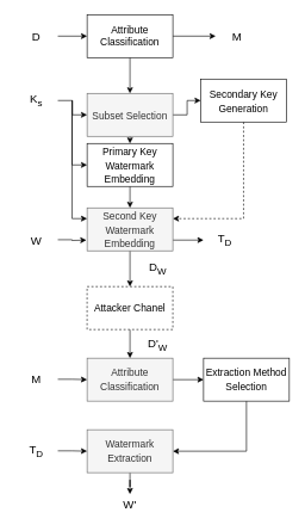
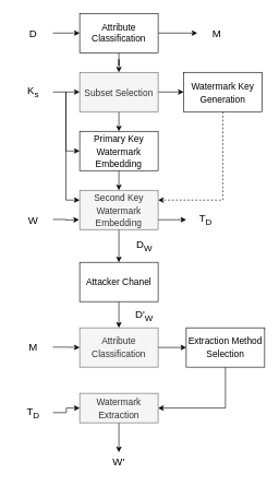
  <mxCell id="0" />
  <mxCell id="1" parent="0" />
  <mxCell id="2" style="edgeStyle=orthogonalEdgeStyle;rounded=0;orthogonalLoop=1;jettySize=auto;html=1;fontSize=16;movable=1;resizable=1;rotatable=1;deletable=1;editable=1;connectable=1;exitX=1;exitY=0.5;exitDx=0;exitDy=0;" parent="1" source="4" target="7" edge="1"><mxGeometry relative="1" as="geometry" /></mxCell>
  <mxCell id="3" style="edgeStyle=orthogonalEdgeStyle;rounded=0;orthogonalLoop=1;jettySize=auto;html=1;fontSize=14;movable=1;resizable=1;rotatable=1;deletable=1;editable=1;connectable=1;exitX=0.5;exitY=1;exitDx=0;exitDy=0;" parent="1" source="4" target="10" edge="1"><mxGeometry relative="1" as="geometry" /></mxCell>
  <mxCell id="4" value="&lt;font style=&quot;font-size: 14px;&quot;&gt;Attribute&lt;br&gt;Classification&lt;/font&gt;" style="rounded=0;whiteSpace=wrap;html=1;movable=1;resizable=1;rotatable=1;deletable=1;editable=1;connectable=1;direction=east;" parent="1" vertex="1"><mxGeometry x="121" y="20" width="120" height="60" as="geometry" /></mxCell>
  <mxCell id="5" style="edgeStyle=orthogonalEdgeStyle;rounded=0;orthogonalLoop=1;jettySize=auto;html=1;exitX=1;exitY=0.5;exitDx=0;exitDy=0;entryX=0;entryY=0.5;entryDx=0;entryDy=0;fontSize=16;movable=1;resizable=1;rotatable=1;deletable=1;editable=1;connectable=1;" parent="1" source="6" target="4" edge="1"><mxGeometry relative="1" as="geometry" /></mxCell>
  <mxCell id="6" value="&lt;font style=&quot;font-size: 16px;&quot;&gt;D&lt;/font&gt;" style="text;html=1;strokeColor=none;fillColor=none;align=center;verticalAlign=middle;whiteSpace=wrap;rounded=0;movable=1;resizable=1;rotatable=1;deletable=1;editable=1;connectable=1;direction=east;" parent="1" vertex="1"><mxGeometry x="20" y="35" width="60" height="30" as="geometry" /></mxCell>
  <mxCell id="7" value="&lt;font style=&quot;font-size: 16px;&quot;&gt;M&lt;/font&gt;" style="text;html=1;strokeColor=none;fillColor=none;align=center;verticalAlign=middle;whiteSpace=wrap;rounded=0;movable=1;resizable=1;rotatable=1;deletable=1;editable=1;connectable=1;direction=east;" parent="1" vertex="1"><mxGeometry x="301" y="35" width="60" height="30" as="geometry" /></mxCell>
  <mxCell id="8" style="edgeStyle=orthogonalEdgeStyle;rounded=0;orthogonalLoop=1;jettySize=auto;html=1;exitX=0.5;exitY=1;exitDx=0;exitDy=0;entryX=0.5;entryY=0;entryDx=0;entryDy=0;fontSize=16;movable=1;resizable=1;rotatable=1;deletable=1;editable=1;connectable=1;" parent="1" source="10" target="16" edge="1"><mxGeometry relative="1" as="geometry" /></mxCell>
  <mxCell id="9" style="edgeStyle=orthogonalEdgeStyle;rounded=0;orthogonalLoop=1;jettySize=auto;html=1;exitX=1;exitY=0.5;exitDx=0;exitDy=0;entryX=0;entryY=0.5;entryDx=0;entryDy=0;fontSize=16;movable=1;resizable=1;rotatable=1;deletable=1;editable=1;connectable=1;" parent="1" source="10" target="14" edge="1"><mxGeometry relative="1" as="geometry" /></mxCell>
- <mxCell id="10" value="&lt;font style=&quot;font-size: 14px;&quot;&gt;Subset Selection&lt;/font&gt;" style="rounded=0;whiteSpace=wrap;html=1;fontSize=16;fillColor=#f5f5f5;fontColor=#333333;strokeColor=#666666;movable=1;resizable=1;rotatable=1;deletable=1;editable=1;connectable=1;direction=east;" parent="1" vertex="1"><mxGeometry x="121" y="130" width="120" height="60" as="geometry" /></mxCell>
+ <mxCell id="10" value="&lt;font style=&quot;font-size: 14px;&quot;&gt;Subset Selection&lt;/font&gt;" style="rounded=0;whiteSpace=wrap;html=1;fontSize=16;fillColor=#f5f5f5;fontColor=#333333;strokeColor=#666666;movable=1;resizable=1;rotatable=1;deletable=1;editable=1;connectable=1;direction=east;" parent="1" vertex="1"><mxGeometry x="121" y="110" width="120" height="60" as="geometry" /></mxCell>
  <mxCell id="11" style="edgeStyle=orthogonalEdgeStyle;rounded=0;orthogonalLoop=1;jettySize=auto;html=1;exitX=1;exitY=0.5;exitDx=0;exitDy=0;entryX=0;entryY=0.5;entryDx=0;entryDy=0;fontSize=14;movable=1;resizable=1;rotatable=1;deletable=1;editable=1;connectable=1;" parent="1" source="12" target="10" edge="1"><mxGeometry relative="1" as="geometry" /></mxCell>
  <mxCell id="12" value="&lt;font style=&quot;font-size: 16px;&quot;&gt;K&lt;sub style=&quot;border-color: var(--border-color);&quot;&gt;s&lt;/sub&gt;&lt;/font&gt;" style="text;html=1;strokeColor=none;fillColor=none;align=center;verticalAlign=middle;whiteSpace=wrap;rounded=0;movable=1;resizable=1;rotatable=1;deletable=1;editable=1;connectable=1;direction=east;" parent="1" vertex="1"><mxGeometry x="20" y="125" width="60" height="30" as="geometry" /></mxCell>
  <mxCell id="13" style="edgeStyle=orthogonalEdgeStyle;rounded=0;orthogonalLoop=1;jettySize=auto;html=1;exitX=0.5;exitY=1;exitDx=0;exitDy=0;entryX=1;entryY=0.25;entryDx=0;entryDy=0;fontSize=16;movable=1;resizable=1;rotatable=1;deletable=1;editable=1;connectable=1;dashed=1;" parent="1" source="14" target="19" edge="1"><mxGeometry relative="1" as="geometry" /></mxCell>
- <mxCell id="14" value="&lt;span style=&quot;font-size: 14px;&quot;&gt;Secondary Key Generation&lt;/span&gt;" style="rounded=0;whiteSpace=wrap;html=1;fontSize=16;movable=1;resizable=1;rotatable=1;deletable=1;editable=1;connectable=1;direction=east;" parent="1" vertex="1"><mxGeometry x="280" y="110" width="120" height="60" as="geometry" /></mxCell>
+ <mxCell id="14" value="&lt;span style=&quot;font-size: 14px;&quot;&gt;Watermark Key Generation&lt;/span&gt;" style="rounded=0;whiteSpace=wrap;html=1;fontSize=16;movable=1;resizable=1;rotatable=1;deletable=1;editable=1;connectable=1;direction=east;" parent="1" vertex="1"><mxGeometry x="280" y="110" width="120" height="60" as="geometry" /></mxCell>
  <mxCell id="15" style="edgeStyle=orthogonalEdgeStyle;rounded=0;orthogonalLoop=1;jettySize=auto;html=1;exitX=0.5;exitY=1;exitDx=0;exitDy=0;entryX=0.5;entryY=0;entryDx=0;entryDy=0;fontSize=16;movable=1;resizable=1;rotatable=1;deletable=1;editable=1;connectable=1;" parent="1" source="16" target="19" edge="1"><mxGeometry relative="1" as="geometry" /></mxCell>
  <mxCell id="16" value="&lt;span style=&quot;font-size: 14px;&quot;&gt;Primary Key Watermark Embedding&lt;/span&gt;" style="rounded=0;whiteSpace=wrap;html=1;fontSize=16;movable=1;resizable=1;rotatable=1;deletable=1;editable=1;connectable=1;direction=east;" parent="1" vertex="1"><mxGeometry x="121" y="200" width="120" height="60" as="geometry" /></mxCell>
  <mxCell id="17" style="edgeStyle=orthogonalEdgeStyle;rounded=0;orthogonalLoop=1;jettySize=auto;html=1;exitX=0.5;exitY=1;exitDx=0;exitDy=0;entryX=0.5;entryY=0;entryDx=0;entryDy=0;fontSize=16;movable=1;resizable=1;rotatable=1;deletable=1;editable=1;connectable=1;" parent="1" source="19" target="25" edge="1"><mxGeometry relative="1" as="geometry" /></mxCell>
  <mxCell id="18" style="edgeStyle=orthogonalEdgeStyle;rounded=0;orthogonalLoop=1;jettySize=auto;html=1;exitX=1;exitY=0.75;exitDx=0;exitDy=0;entryX=0;entryY=0.5;entryDx=0;entryDy=0;fontSize=16;movable=1;resizable=1;rotatable=1;deletable=1;editable=1;connectable=1;" parent="1" source="19" target="31" edge="1"><mxGeometry relative="1" as="geometry" /></mxCell>
  <mxCell id="19" value="&lt;span style=&quot;font-size: 14px;&quot;&gt;Second Key Watermark Embedding&lt;br&gt;&lt;/span&gt;" style="rounded=0;whiteSpace=wrap;html=1;fontSize=16;fillColor=#f5f5f5;fontColor=#333333;strokeColor=#666666;movable=1;resizable=1;rotatable=1;deletable=1;editable=1;connectable=1;direction=east;" parent="1" vertex="1"><mxGeometry x="121" y="290" width="120" height="60" as="geometry" /></mxCell>
  <mxCell id="20" style="edgeStyle=orthogonalEdgeStyle;rounded=0;orthogonalLoop=1;jettySize=auto;html=1;fontSize=16;movable=1;resizable=1;rotatable=1;deletable=1;editable=1;connectable=1;" parent="1" source="21" edge="1"><mxGeometry relative="1" as="geometry"><mxPoint x="120" y="335" as="targetPoint" /></mxGeometry></mxCell>
  <mxCell id="21" value="&lt;font style=&quot;font-size: 16px;&quot;&gt;W&lt;/font&gt;" style="text;html=1;strokeColor=none;fillColor=none;align=center;verticalAlign=middle;whiteSpace=wrap;rounded=0;movable=1;resizable=1;rotatable=1;deletable=1;editable=1;connectable=1;direction=east;" parent="1" vertex="1"><mxGeometry x="20" y="319.5" width="60" height="30" as="geometry" /></mxCell>
  <mxCell id="22" style="edgeStyle=orthogonalEdgeStyle;rounded=0;orthogonalLoop=1;jettySize=auto;html=1;exitX=1;exitY=0.5;exitDx=0;exitDy=0;entryX=0;entryY=0.5;entryDx=0;entryDy=0;fontSize=14;movable=1;resizable=1;rotatable=1;deletable=1;editable=1;connectable=1;" parent="1" source="23" target="34" edge="1"><mxGeometry relative="1" as="geometry" /></mxCell>
  <mxCell id="23" value="&lt;font style=&quot;font-size: 14px;&quot;&gt;Attribute Classification&lt;/font&gt;" style="rounded=0;whiteSpace=wrap;html=1;fontSize=16;fillColor=#f5f5f5;fontColor=#333333;strokeColor=#666666;movable=1;resizable=1;rotatable=1;deletable=1;editable=1;connectable=1;direction=east;" parent="1" vertex="1"><mxGeometry x="121" y="500" width="120" height="60" as="geometry" /></mxCell>
  <mxCell id="24" style="edgeStyle=orthogonalEdgeStyle;rounded=0;orthogonalLoop=1;jettySize=auto;html=1;exitX=0.5;exitY=1;exitDx=0;exitDy=0;entryX=0.5;entryY=0;entryDx=0;entryDy=0;fontSize=13;movable=1;resizable=1;rotatable=1;deletable=1;editable=1;connectable=1;" parent="1" source="25" target="23" edge="1"><mxGeometry relative="1" as="geometry" /></mxCell>
- <mxCell id="25" value="&lt;font style=&quot;font-size: 14px;&quot;&gt;Attacker Chanel&lt;/font&gt;" style="rounded=0;whiteSpace=wrap;html=1;fontSize=16;movable=1;resizable=1;rotatable=1;deletable=1;editable=1;connectable=1;direction=east;dashed=1;" parent="1" vertex="1"><mxGeometry x="121" y="400" width="120" height="60" as="geometry" /></mxCell>
+ <mxCell id="25" value="&lt;font style=&quot;font-size: 14px;&quot;&gt;Attacker Chanel&lt;/font&gt;" style="rounded=0;whiteSpace=wrap;html=1;fontSize=16;movable=1;resizable=1;rotatable=1;deletable=1;editable=1;connectable=1;direction=east;" parent="1" vertex="1"><mxGeometry x="121" y="400" width="120" height="60" as="geometry" /></mxCell>
  <mxCell id="26" value="" style="endArrow=classic;html=1;rounded=0;fontSize=16;entryX=0;entryY=0.5;entryDx=0;entryDy=0;movable=1;resizable=1;rotatable=1;deletable=1;editable=1;connectable=1;exitX=0;exitY=0.5;exitDx=0;exitDy=0;" parent="1" target="16" edge="1"><mxGeometry width="50" height="50" relative="1" as="geometry"><mxPoint x="100" y="140" as="sourcePoint" /><mxPoint x="150" y="90" as="targetPoint" /><Array as="points"><mxPoint x="100" y="230" /></Array></mxGeometry></mxCell>
  <mxCell id="27" value="&lt;font style=&quot;font-size: 16px;&quot;&gt;D&lt;sub&gt;W&lt;/sub&gt;&lt;/font&gt;" style="text;html=1;strokeColor=none;fillColor=none;align=center;verticalAlign=middle;whiteSpace=wrap;rounded=0;movable=1;resizable=1;rotatable=1;deletable=1;editable=1;connectable=1;direction=east;" parent="1" vertex="1"><mxGeometry x="190" y="360" width="60" height="30" as="geometry" /></mxCell>
  <mxCell id="28" style="edgeStyle=orthogonalEdgeStyle;rounded=0;orthogonalLoop=1;jettySize=auto;html=1;exitX=1;exitY=0.5;exitDx=0;exitDy=0;entryX=0;entryY=0.5;entryDx=0;entryDy=0;fontSize=16;movable=1;resizable=1;rotatable=1;deletable=1;editable=1;connectable=1;" parent="1" source="29" target="23" edge="1"><mxGeometry relative="1" as="geometry" /></mxCell>
  <mxCell id="29" value="&lt;font style=&quot;font-size: 16px;&quot;&gt;M&lt;/font&gt;" style="text;html=1;strokeColor=none;fillColor=none;align=center;verticalAlign=middle;whiteSpace=wrap;rounded=0;movable=1;resizable=1;rotatable=1;deletable=1;editable=1;connectable=1;direction=east;" parent="1" vertex="1"><mxGeometry x="20" y="514.5" width="60" height="30" as="geometry" /></mxCell>
  <mxCell id="30" value="&lt;font style=&quot;font-size: 16px;&quot;&gt;D'&lt;sub&gt;W&lt;/sub&gt;&lt;/font&gt;" style="text;html=1;strokeColor=none;fillColor=none;align=center;verticalAlign=middle;whiteSpace=wrap;rounded=0;movable=1;resizable=1;rotatable=1;deletable=1;editable=1;connectable=1;direction=east;" parent="1" vertex="1"><mxGeometry x="190" y="467" width="60" height="30" as="geometry" /></mxCell>
  <mxCell id="31" value="&lt;span style=&quot;font-size: 16px;&quot;&gt;T&lt;sub&gt;D&lt;/sub&gt;&lt;/span&gt;" style="text;html=1;strokeColor=none;fillColor=none;align=center;verticalAlign=middle;whiteSpace=wrap;rounded=0;fontSize=13;movable=1;resizable=1;rotatable=1;deletable=1;editable=1;connectable=1;direction=east;" parent="1" vertex="1"><mxGeometry x="284" y="320" width="60" height="30" as="geometry" /></mxCell>
  <mxCell id="32" value="" style="endArrow=classic;html=1;rounded=0;fontSize=16;entryX=0;entryY=0.25;entryDx=0;entryDy=0;movable=1;resizable=1;rotatable=1;deletable=1;editable=1;connectable=1;exitX=0;exitY=0.25;exitDx=0;exitDy=0;" parent="1" target="19" edge="1"><mxGeometry width="50" height="50" relative="1" as="geometry"><mxPoint x="100" y="140" as="sourcePoint" /><mxPoint x="150" y="90" as="targetPoint" /><Array as="points"><mxPoint x="100" y="305" /></Array></mxGeometry></mxCell>
  <mxCell id="33" style="edgeStyle=orthogonalEdgeStyle;rounded=0;orthogonalLoop=1;jettySize=auto;html=1;exitX=0.5;exitY=1;exitDx=0;exitDy=0;entryX=1;entryY=0.5;entryDx=0;entryDy=0;fontSize=14;movable=1;resizable=1;rotatable=1;deletable=1;editable=1;connectable=1;" parent="1" source="34" target="36" edge="1"><mxGeometry relative="1" as="geometry" /></mxCell>
  <mxCell id="34" value="&lt;span style=&quot;font-size: 14px;&quot;&gt;Extraction Method Selection&lt;/span&gt;" style="rounded=0;whiteSpace=wrap;html=1;fontSize=16;movable=1;resizable=1;rotatable=1;deletable=1;editable=1;connectable=1;direction=east;" parent="1" vertex="1"><mxGeometry x="284" y="500" width="120" height="60" as="geometry" /></mxCell>
  <mxCell id="35" style="edgeStyle=orthogonalEdgeStyle;rounded=0;orthogonalLoop=1;jettySize=auto;html=1;fontSize=14;movable=1;resizable=1;rotatable=1;deletable=1;editable=1;connectable=1;exitX=0.5;exitY=1;exitDx=0;exitDy=0;" parent="1" source="36" target="37" edge="1"><mxGeometry relative="1" as="geometry" /></mxCell>
- <mxCell id="36" value="&lt;span style=&quot;font-size: 14px;&quot;&gt;Watermark Extraction&lt;/span&gt;" style="rounded=0;whiteSpace=wrap;html=1;fontSize=16;fillColor=#f5f5f5;fontColor=#333333;strokeColor=#666666;movable=1;resizable=1;rotatable=1;deletable=1;editable=1;connectable=1;direction=east;" parent="1" vertex="1"><mxGeometry x="121" y="600" width="120" height="60" as="geometry" /></mxCell>
+ <mxCell id="36" value="&lt;span style=&quot;font-size: 14px;&quot;&gt;Watermark Extraction&lt;/span&gt;" style="rounded=0;whiteSpace=wrap;html=1;fontSize=16;fillColor=#f5f5f5;fontColor=#333333;strokeColor=#666666;movable=1;resizable=1;rotatable=1;deletable=1;editable=1;connectable=1;direction=east;" parent="1" vertex="1"><mxGeometry x="121" y="600" width="120" height="45" as="geometry" /></mxCell>
  <mxCell id="37" value="&lt;font style=&quot;font-size: 16px;&quot;&gt;W'&lt;/font&gt;" style="text;html=1;strokeColor=none;fillColor=none;align=center;verticalAlign=middle;whiteSpace=wrap;rounded=0;movable=1;resizable=1;rotatable=1;deletable=1;editable=1;connectable=1;direction=east;" parent="1" vertex="1"><mxGeometry x="151" y="690" width="60" height="30" as="geometry" /></mxCell>
  <mxCell id="38" style="edgeStyle=orthogonalEdgeStyle;rounded=0;orthogonalLoop=1;jettySize=auto;html=1;exitX=1;exitY=0.5;exitDx=0;exitDy=0;entryX=0;entryY=0.5;entryDx=0;entryDy=0;fontSize=14;movable=1;resizable=1;rotatable=1;deletable=1;editable=1;connectable=1;" parent="1" source="39" target="36" edge="1"><mxGeometry relative="1" as="geometry" /></mxCell>
  <mxCell id="39" value="&lt;span style=&quot;font-size: 16px;&quot;&gt;T&lt;sub&gt;D&lt;/sub&gt;&lt;/span&gt;" style="text;html=1;strokeColor=none;fillColor=none;align=center;verticalAlign=middle;whiteSpace=wrap;rounded=0;fontSize=13;movable=1;resizable=1;rotatable=1;deletable=1;editable=1;connectable=1;direction=east;" parent="1" vertex="1"><mxGeometry x="20" y="614.5" width="60" height="30" as="geometry" /></mxCell>
